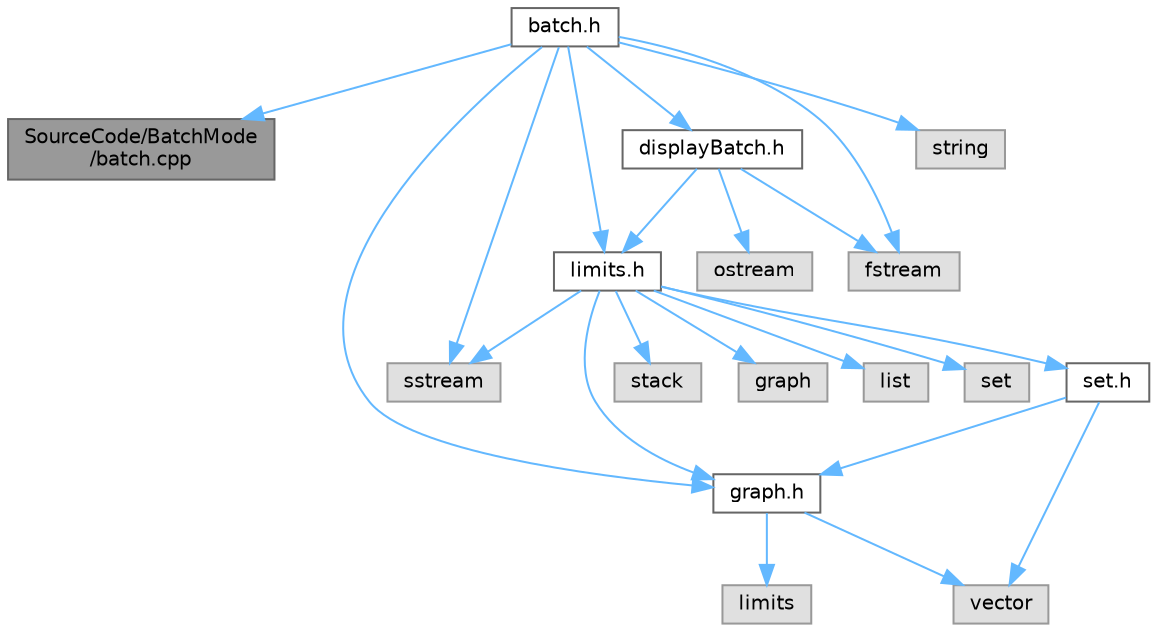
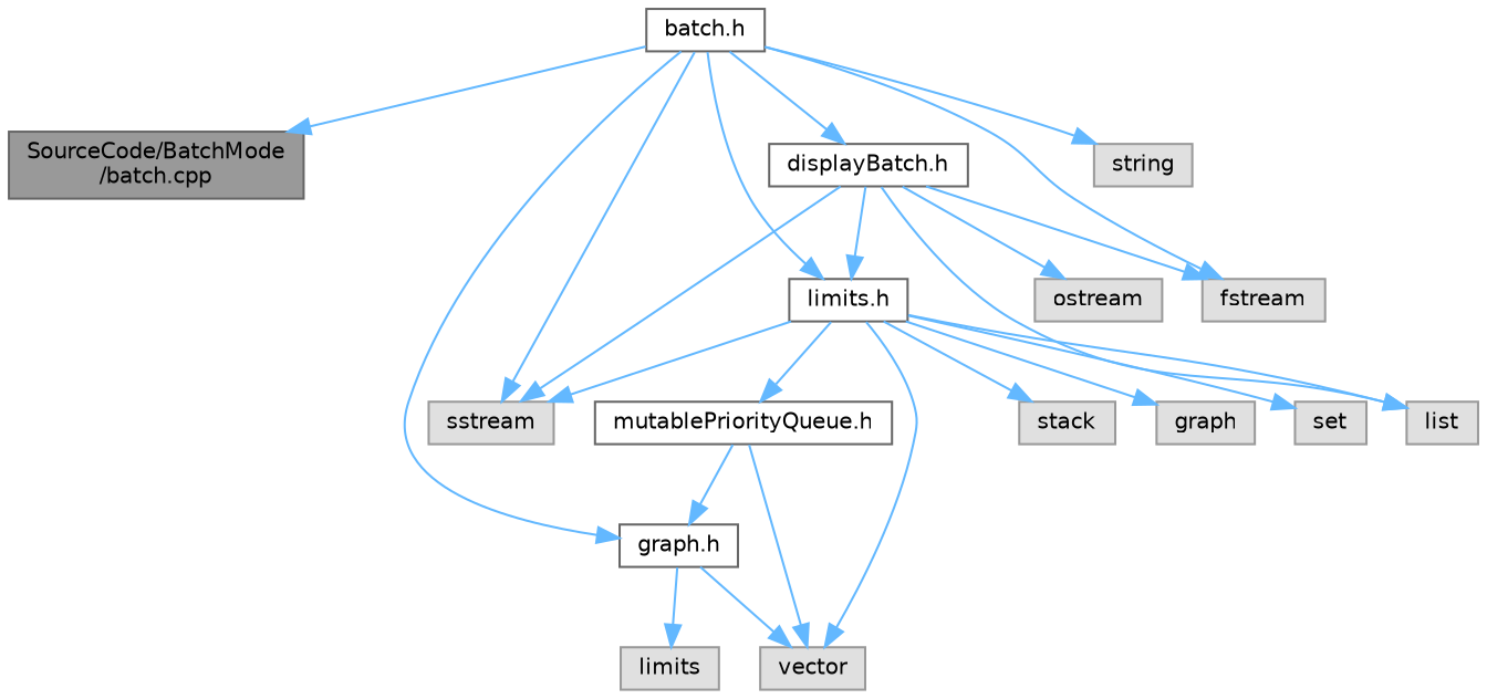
  digraph {
    node [color=grey60 fillcolor="#E0E0E0" fontname=Helvetica fontsize=10 shape=box style=filled]
    edge [color=steelblue1 fontname=Helvetica fontsize=10 labelfontname=Helvetica labelfontsize=10 style=solid]
    n1 [color=gray40 fillcolor=grey60 fontcolor=black height=0.2 label="SourceCode/BatchMode\l/batch.cpp" width=0.4]
    n2 [color=grey40 fillcolor=white height=0.2 label="batch.h" width=0.4]
    n3 [color=grey40 fillcolor=white height=0.2 label="graph.h" width=0.4]
    n4 [color=grey40 fillcolor=white height=0.2 label="limits.h" width=0.4]
    n5 [height=0.2 label=sstream width=0.4]
    n6 [color=grey40 fillcolor=white height=0.2 label="displayBatch.h" width=0.4]
    n7 [height=0.2 label=fstream width=0.4]
    n8 [height=0.2 label=string width=0.4]
    n9 [height=0.2 label=vector width=0.4]
    n10 [height=0.2 label=limits width=0.4]
    n11 [height=0.2 label=stack width=0.4]
    n12 [height=0.2 label="graph" width=0.4]
    n13 [height=0.2 label=list width=0.4]
    n14 [height=0.2 label=set width=0.4]
-   n15 [color=grey40 fillcolor=white height=0.2 label="set.h" width=0.4]
+   n15 [color=grey40 fillcolor=white height=0.2 label="mutablePriorityQueue.h" width=0.4]
    n16 [height=0.2 label=ostream width=0.4]
    n2 -> n1
    n2 -> n3
    n2 -> n4
    n2 -> n5
    n2 -> n6
    n2 -> n7
    n2 -> n8
    n3 -> n9
    n3 -> n10
-   n4 -> n3
+   n4 -> n9
    n4 -> n5
    n4 -> n11
    n4 -> n12
    n4 -> n13
    n4 -> n14
    n4 -> n15
    n6 -> n4
+   n6 -> n5
    n6 -> n7
+   n6 -> n13
    n6 -> n16
    n15 -> n3
    n15 -> n9
  }
